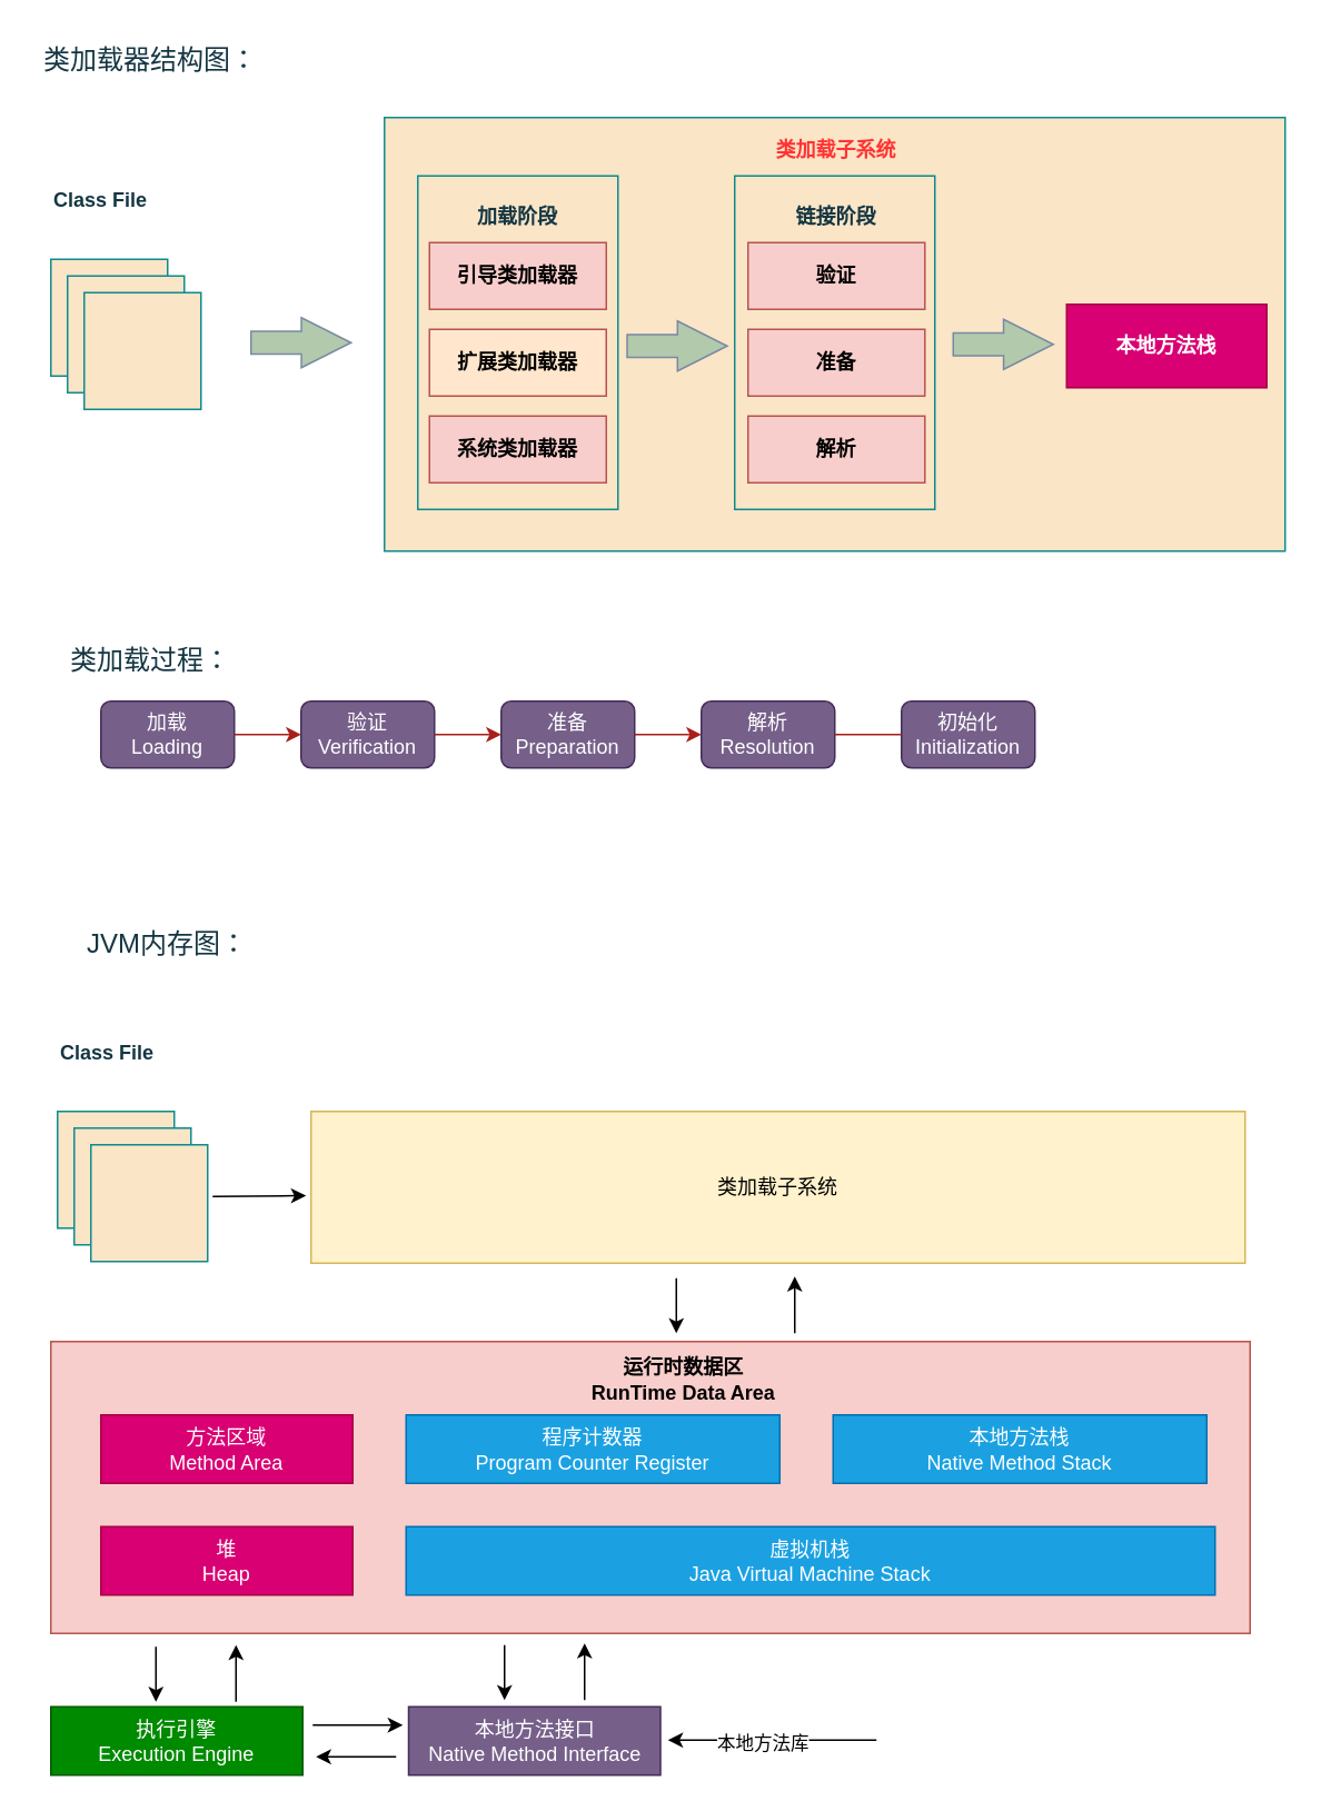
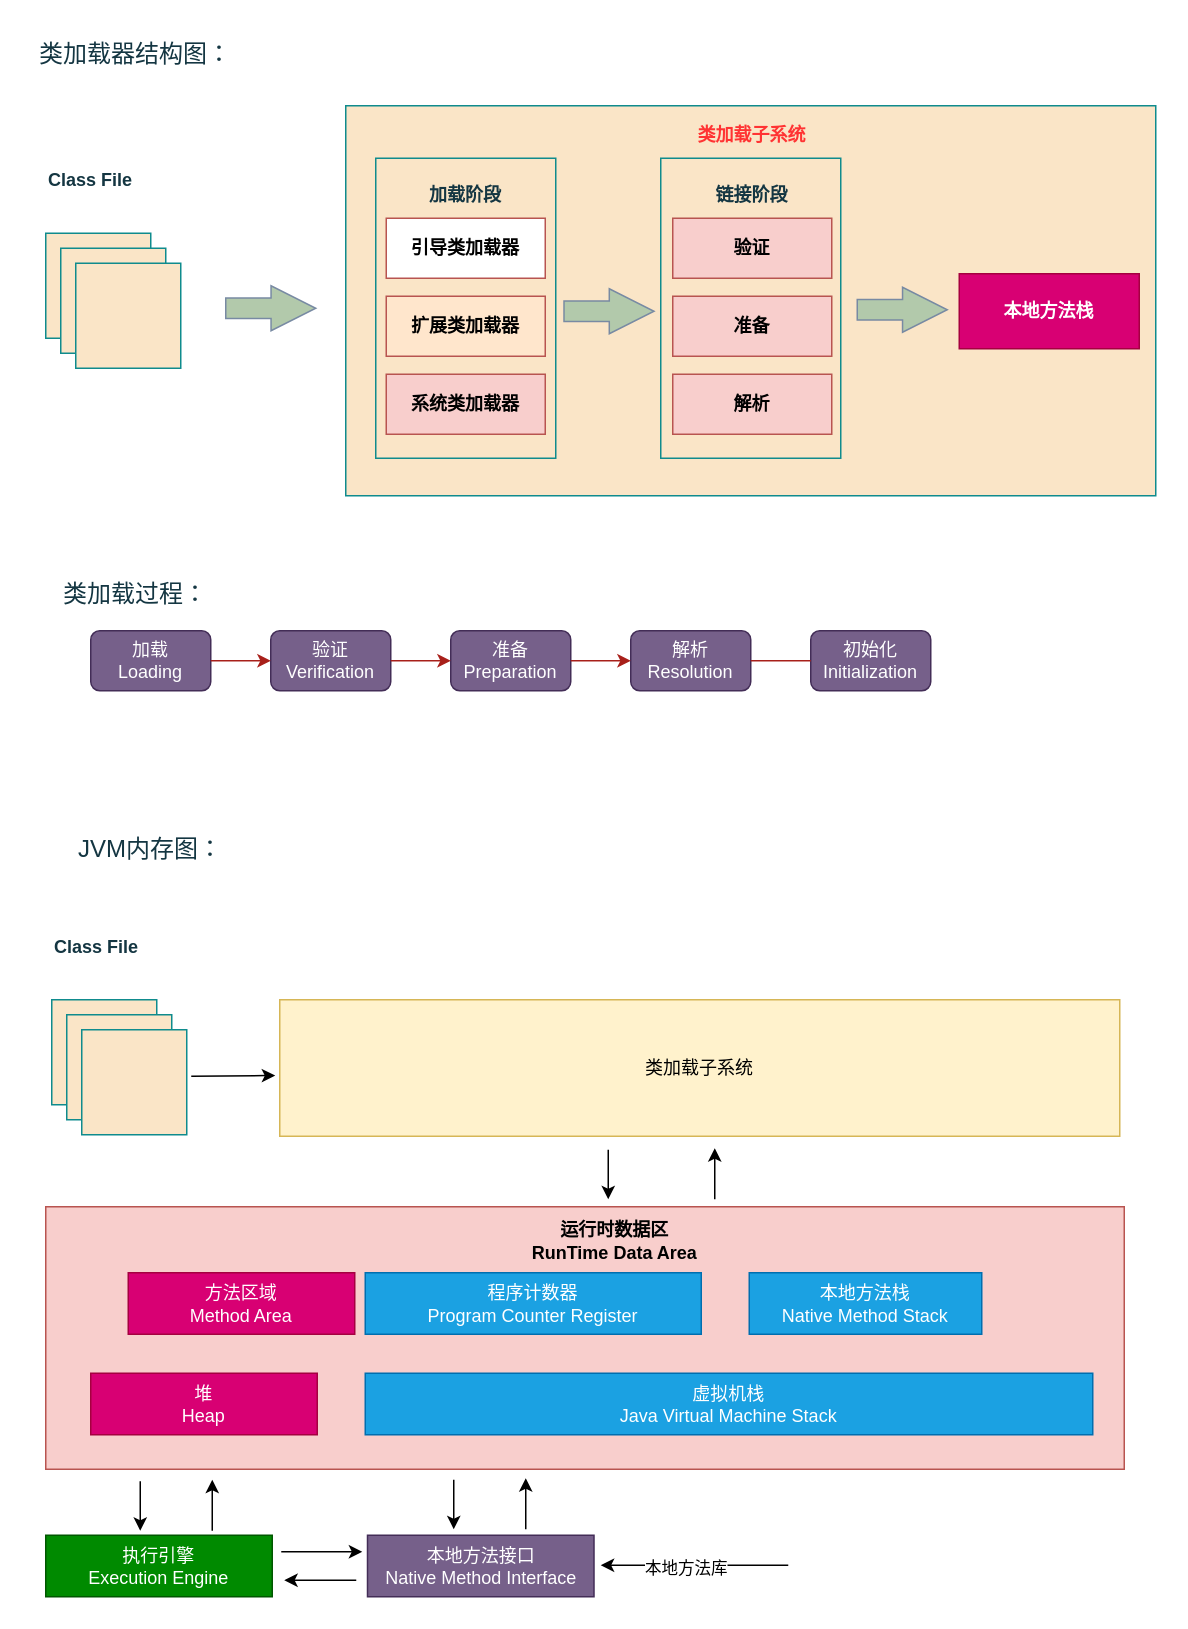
  <mxCell id="0" />
  <mxCell id="1" parent="0" />
  <mxCell id="2" value="" style="group" parent="1" vertex="1" connectable="0"><mxGeometry x="30" y="70" width="740" height="260" as="geometry" /></mxCell>
  <mxCell id="3" value="" style="rounded=0;whiteSpace=wrap;html=1;labelBackgroundColor=none;fillColor=#FAE5C7;strokeColor=#0F8B8D;fontColor=#143642;fontStyle=1" parent="2" vertex="1"><mxGeometry y="85" width="70" height="70" as="geometry" /></mxCell>
  <mxCell id="4" value="" style="rounded=0;whiteSpace=wrap;html=1;labelBackgroundColor=none;fillColor=#FAE5C7;strokeColor=#0F8B8D;fontColor=#143642;fontStyle=1" parent="2" vertex="1"><mxGeometry x="10" y="95" width="70" height="70" as="geometry" /></mxCell>
  <mxCell id="5" value="" style="rounded=0;whiteSpace=wrap;html=1;labelBackgroundColor=none;fillColor=#FAE5C7;strokeColor=#0F8B8D;fontColor=#143642;fontStyle=1" parent="2" vertex="1"><mxGeometry x="20" y="105" width="70" height="70" as="geometry" /></mxCell>
  <mxCell id="6" value="" style="rounded=0;whiteSpace=wrap;html=1;labelBackgroundColor=none;fillColor=#FAE5C7;strokeColor=#0F8B8D;fontColor=#143642;fontStyle=1" parent="2" vertex="1"><mxGeometry x="200" width="540" height="260" as="geometry" /></mxCell>
  <mxCell id="7" value="&lt;font color=&quot;#ff3333&quot;&gt;类加载子系统&lt;/font&gt;" style="text;html=1;strokeColor=none;fillColor=none;align=center;verticalAlign=middle;whiteSpace=wrap;rounded=0;fontStyle=1;labelBackgroundColor=none;fontColor=#143642;" parent="2" vertex="1"><mxGeometry x="421" y="5" width="100" height="30" as="geometry" /></mxCell>
  <mxCell id="8" value="" style="rounded=0;whiteSpace=wrap;html=1;labelBackgroundColor=none;fillColor=#FAE5C7;strokeColor=#0F8B8D;fontColor=#143642;fontStyle=1" parent="2" vertex="1"><mxGeometry x="220" y="35" width="120" height="200" as="geometry" /></mxCell>
  <mxCell id="9" value="" style="rounded=0;whiteSpace=wrap;html=1;labelBackgroundColor=none;fillColor=#FAE5C7;strokeColor=#0F8B8D;fontColor=#143642;fontStyle=1" parent="2" vertex="1"><mxGeometry x="410" y="35" width="120" height="200" as="geometry" /></mxCell>
  <mxCell id="10" value="本地方法栈" style="rounded=0;whiteSpace=wrap;html=1;labelBackgroundColor=none;fillColor=#d80073;strokeColor=#A50040;fontColor=#ffffff;fontStyle=1" parent="2" vertex="1"><mxGeometry x="609" y="112" width="120" height="50" as="geometry" /></mxCell>
  <mxCell id="11" value="加载阶段" style="text;html=1;strokeColor=none;fillColor=none;align=center;verticalAlign=middle;whiteSpace=wrap;rounded=0;labelBackgroundColor=none;fontColor=#143642;fontStyle=1" parent="2" vertex="1"><mxGeometry x="250" y="45" width="60" height="30" as="geometry" /></mxCell>
  <mxCell id="12" value="链接阶段" style="text;html=1;strokeColor=none;fillColor=none;align=center;verticalAlign=middle;whiteSpace=wrap;rounded=0;labelBackgroundColor=none;fontColor=#143642;fontStyle=1" parent="2" vertex="1"><mxGeometry x="441" y="45" width="60" height="30" as="geometry" /></mxCell>
- <mxCell id="13" value="引导类加载器" style="rounded=0;whiteSpace=wrap;html=1;labelBackgroundColor=none;fillColor=#f8cecc;strokeColor=#b85450;fontStyle=1" parent="2" vertex="1"><mxGeometry x="227" y="75" width="106" height="40" as="geometry" /></mxCell>
+ <mxCell id="13" value="引导类加载器" style="rounded=0;whiteSpace=wrap;html=1;labelBackgroundColor=none;fillColor=#ffffff;strokeColor=#b85450;fontStyle=1;" parent="2" vertex="1"><mxGeometry x="227" y="75" width="106" height="40" as="geometry" /></mxCell>
  <mxCell id="14" value="扩展类加载器" style="rounded=0;whiteSpace=wrap;html=1;labelBackgroundColor=none;fillColor=#ffe6cc;strokeColor=#b85450;fontStyle=1;" parent="2" vertex="1"><mxGeometry x="227" y="127" width="106" height="40" as="geometry" /></mxCell>
  <mxCell id="15" value="系统类加载器" style="rounded=0;whiteSpace=wrap;html=1;labelBackgroundColor=none;fillColor=#f8cecc;strokeColor=#b85450;fontStyle=1" parent="2" vertex="1"><mxGeometry x="227" y="179" width="106" height="40" as="geometry" /></mxCell>
  <mxCell id="16" value="验证" style="rounded=0;whiteSpace=wrap;html=1;labelBackgroundColor=none;fillColor=#f8cecc;strokeColor=#b85450;fontStyle=1" parent="2" vertex="1"><mxGeometry x="418" y="75" width="106" height="40" as="geometry" /></mxCell>
  <mxCell id="17" value="准备" style="rounded=0;whiteSpace=wrap;html=1;labelBackgroundColor=none;fillColor=#f8cecc;strokeColor=#b85450;fontStyle=1" parent="2" vertex="1"><mxGeometry x="418" y="127" width="106" height="40" as="geometry" /></mxCell>
  <mxCell id="18" value="解析" style="rounded=0;whiteSpace=wrap;html=1;labelBackgroundColor=none;fillColor=#f8cecc;strokeColor=#b85450;fontStyle=1" parent="2" vertex="1"><mxGeometry x="418" y="179" width="106" height="40" as="geometry" /></mxCell>
  <mxCell id="19" value="Class File" style="text;html=1;strokeColor=none;fillColor=none;align=center;verticalAlign=middle;whiteSpace=wrap;rounded=0;fontColor=#143642;fontStyle=1" parent="2" vertex="1"><mxGeometry y="35" width="60" height="30" as="geometry" /></mxCell>
  <mxCell id="20" value="" style="html=1;shadow=0;dashed=0;align=center;verticalAlign=middle;shape=mxgraph.arrows2.arrow;dy=0.54;dx=29.8;direction=east;notch=0;strokeColor=#788AA3;fontColor=#46495D;fillColor=#B2C9AB;" parent="2" vertex="1"><mxGeometry x="120" y="120" width="60" height="30" as="geometry" /></mxCell>
  <mxCell id="21" value="" style="html=1;shadow=0;dashed=0;align=center;verticalAlign=middle;shape=mxgraph.arrows2.arrow;dy=0.54;dx=29.8;direction=east;notch=0;strokeColor=#788AA3;fontColor=#46495D;fillColor=#B2C9AB;" parent="2" vertex="1"><mxGeometry x="345.5" y="122" width="60" height="30" as="geometry" /></mxCell>
  <mxCell id="22" value="" style="html=1;shadow=0;dashed=0;align=center;verticalAlign=middle;shape=mxgraph.arrows2.arrow;dy=0.54;dx=29.8;direction=east;notch=0;strokeColor=#788AA3;fontColor=#46495D;fillColor=#B2C9AB;" parent="2" vertex="1"><mxGeometry x="541" y="121" width="60" height="30" as="geometry" /></mxCell>
  <mxCell id="23" value="类加载器结构图：" style="text;html=1;strokeColor=none;fillColor=none;align=center;verticalAlign=middle;whiteSpace=wrap;rounded=0;fontColor=#143642;fontSize=16;" parent="1" vertex="1"><mxGeometry x="20" y="20" width="140" height="30" as="geometry" /></mxCell>
  <mxCell id="24" value="" style="group" parent="1" vertex="1" connectable="0"><mxGeometry x="20" y="380" width="600" height="80" as="geometry" /></mxCell>
  <mxCell id="25" value="类加载过程：" style="text;html=1;strokeColor=none;fillColor=none;align=center;verticalAlign=middle;whiteSpace=wrap;rounded=0;fontColor=#143642;fontSize=16;" parent="24" vertex="1"><mxGeometry width="140" height="30" as="geometry" /></mxCell>
  <mxCell id="26" value="加载&lt;br&gt;Loading" style="rounded=1;whiteSpace=wrap;html=1;strokeColor=#432D57;fontColor=#ffffff;fillColor=#76608a;" parent="24" vertex="1"><mxGeometry x="40" y="40" width="80" height="40" as="geometry" /></mxCell>
  <mxCell id="27" value="验证&lt;br&gt;Verification" style="rounded=1;whiteSpace=wrap;html=1;strokeColor=#432D57;fontColor=#ffffff;fillColor=#76608a;" parent="24" vertex="1"><mxGeometry x="160" y="40" width="80" height="40" as="geometry" /></mxCell>
  <mxCell id="28" value="" style="edgeStyle=orthogonalEdgeStyle;rounded=0;orthogonalLoop=1;jettySize=auto;html=1;strokeColor=#A8201A;fontColor=#143642;fillColor=#FAE5C7;" parent="24" source="26" target="27" edge="1"><mxGeometry relative="1" as="geometry" /></mxCell>
  <mxCell id="29" value="准备&lt;br&gt;Preparation" style="rounded=1;whiteSpace=wrap;html=1;strokeColor=#432D57;fontColor=#ffffff;fillColor=#76608a;" parent="24" vertex="1"><mxGeometry x="280" y="40" width="80" height="40" as="geometry" /></mxCell>
  <mxCell id="30" value="" style="edgeStyle=orthogonalEdgeStyle;rounded=0;orthogonalLoop=1;jettySize=auto;html=1;strokeColor=#A8201A;fontColor=#143642;fillColor=#FAE5C7;" parent="24" source="27" target="29" edge="1"><mxGeometry relative="1" as="geometry" /></mxCell>
  <mxCell id="31" value="解析&lt;br&gt;Resolution" style="rounded=1;whiteSpace=wrap;html=1;strokeColor=#432D57;fontColor=#ffffff;fillColor=#76608a;" parent="24" vertex="1"><mxGeometry x="400" y="40" width="80" height="40" as="geometry" /></mxCell>
  <mxCell id="32" value="" style="edgeStyle=orthogonalEdgeStyle;rounded=0;orthogonalLoop=1;jettySize=auto;html=1;strokeColor=#A8201A;fontColor=#143642;fillColor=#FAE5C7;" parent="24" source="29" target="31" edge="1"><mxGeometry relative="1" as="geometry" /></mxCell>
  <mxCell id="33" value="初始化&lt;br&gt;Initialization" style="rounded=1;whiteSpace=wrap;html=1;strokeColor=#432D57;fontColor=#ffffff;fillColor=#76608a;" parent="24" vertex="1"><mxGeometry x="520" y="40" width="80" height="40" as="geometry" /></mxCell>
  <mxCell id="34" value="" style="edgeStyle=orthogonalEdgeStyle;rounded=0;orthogonalLoop=1;jettySize=auto;html=1;strokeColor=#A8201A;fontColor=#143642;fillColor=#FAE5C7;endArrow=none;" parent="24" source="31" target="33" edge="1"><mxGeometry relative="1" as="geometry" /></mxCell>
  <mxCell id="35" value="JVM内存图：" style="text;html=1;strokeColor=none;fillColor=none;align=center;verticalAlign=middle;whiteSpace=wrap;rounded=0;fontColor=#143642;fontSize=16;" vertex="1" parent="1"><mxGeometry x="30" y="550" width="140" height="30" as="geometry" /></mxCell>
  <mxCell id="36" value="" style="rounded=0;whiteSpace=wrap;html=1;labelBackgroundColor=none;fillColor=#FAE5C7;strokeColor=#0F8B8D;fontColor=#143642;fontStyle=1" vertex="1" parent="1"><mxGeometry x="34" y="666" width="70" height="70" as="geometry" /></mxCell>
  <mxCell id="37" value="" style="rounded=0;whiteSpace=wrap;html=1;labelBackgroundColor=none;fillColor=#FAE5C7;strokeColor=#0F8B8D;fontColor=#143642;fontStyle=1" vertex="1" parent="1"><mxGeometry x="44" y="676" width="70" height="70" as="geometry" /></mxCell>
  <mxCell id="38" value="" style="rounded=0;whiteSpace=wrap;html=1;labelBackgroundColor=none;fillColor=#FAE5C7;strokeColor=#0F8B8D;fontColor=#143642;fontStyle=1" vertex="1" parent="1"><mxGeometry x="54" y="686" width="70" height="70" as="geometry" /></mxCell>
  <mxCell id="39" value="Class File" style="text;html=1;strokeColor=none;fillColor=none;align=center;verticalAlign=middle;whiteSpace=wrap;rounded=0;fontColor=#143642;fontStyle=1" vertex="1" parent="1"><mxGeometry x="34" y="616" width="60" height="30" as="geometry" /></mxCell>
  <mxCell id="40" value="类加载子系统" style="rounded=0;whiteSpace=wrap;html=1;fillColor=#fff2cc;strokeColor=#d6b656;" vertex="1" parent="1"><mxGeometry x="186" y="666" width="560" height="91" as="geometry" /></mxCell>
  <mxCell id="41" value="" style="rounded=0;whiteSpace=wrap;html=1;fillColor=#f8cecc;strokeColor=#b85450;" vertex="1" parent="1"><mxGeometry x="30" y="804" width="719" height="175" as="geometry" /></mxCell>
  <mxCell id="42" value="&lt;b&gt;运行时数据区&lt;br&gt;RunTime Data Area&lt;/b&gt;" style="text;html=1;align=center;verticalAlign=middle;whiteSpace=wrap;rounded=0;" vertex="1" parent="1"><mxGeometry x="336.5" y="812" width="144.5" height="30" as="geometry" /></mxCell>
- <mxCell id="43" value="方法区域&lt;br&gt;Method Area" style="rounded=0;whiteSpace=wrap;html=1;fillColor=#d80073;fontColor=#ffffff;strokeColor=#A50040;" vertex="1" parent="1"><mxGeometry x="60" y="848" width="151" height="41" as="geometry" /></mxCell>
+ <mxCell id="43" value="方法区域&lt;br&gt;Method Area" style="rounded=0;whiteSpace=wrap;html=1;fillColor=#d80073;fontColor=#ffffff;strokeColor=#A50040;" vertex="1" parent="1"><mxGeometry x="85" y="848" width="151" height="41" as="geometry" /></mxCell>
  <mxCell id="44" value="堆&lt;br&gt;Heap" style="rounded=0;whiteSpace=wrap;html=1;fillColor=#d80073;fontColor=#ffffff;strokeColor=#A50040;" vertex="1" parent="1"><mxGeometry x="60" y="915" width="151" height="41" as="geometry" /></mxCell>
  <mxCell id="45" value="程序计数器&lt;br&gt;Program Counter Register" style="rounded=0;whiteSpace=wrap;html=1;fillColor=#1ba1e2;fontColor=#ffffff;strokeColor=#006EAF;" vertex="1" parent="1"><mxGeometry x="243" y="848" width="224" height="41" as="geometry" /></mxCell>
- <mxCell id="46" value="本地方法栈&lt;br&gt;Native Method Stack" style="rounded=0;whiteSpace=wrap;html=1;fillColor=#1ba1e2;fontColor=#ffffff;strokeColor=#006EAF;" vertex="1" parent="1"><mxGeometry x="499" y="848" width="224" height="41" as="geometry" /></mxCell>
+ <mxCell id="46" value="本地方法栈&lt;br&gt;Native Method Stack" style="rounded=0;whiteSpace=wrap;html=1;fillColor=#1ba1e2;fontColor=#ffffff;strokeColor=#006EAF;" vertex="1" parent="1"><mxGeometry x="499" y="848" width="155" height="41" as="geometry" /></mxCell>
  <mxCell id="47" value="虚拟机栈&lt;br&gt;Java Virtual Machine Stack" style="rounded=0;whiteSpace=wrap;html=1;fillColor=#1ba1e2;fontColor=#ffffff;strokeColor=#006EAF;" vertex="1" parent="1"><mxGeometry x="243" y="915" width="485" height="41" as="geometry" /></mxCell>
  <mxCell id="48" value="执行引擎&lt;br&gt;Execution Engine" style="rounded=0;whiteSpace=wrap;html=1;fillColor=#008a00;fontColor=#ffffff;strokeColor=#005700;" vertex="1" parent="1"><mxGeometry x="30" y="1023" width="151" height="41" as="geometry" /></mxCell>
  <mxCell id="49" value="本地方法接口&lt;br&gt;Native Method Interface" style="rounded=0;whiteSpace=wrap;html=1;fillColor=#76608a;fontColor=#ffffff;strokeColor=#432D57;" vertex="1" parent="1"><mxGeometry x="244.5" y="1023" width="151" height="41" as="geometry" /></mxCell>
  <mxCell id="50" value="" style="endArrow=classic;html=1;rounded=0;entryX=0;entryY=0.5;entryDx=0;entryDy=0;" edge="1" parent="1"><mxGeometry width="50" height="50" relative="1" as="geometry"><mxPoint x="127" y="717" as="sourcePoint" /><mxPoint x="183" y="716.5" as="targetPoint" /></mxGeometry></mxCell>
  <mxCell id="51" value="" style="endArrow=classic;html=1;rounded=0;" edge="1" parent="1"><mxGeometry width="50" height="50" relative="1" as="geometry"><mxPoint x="405" y="766" as="sourcePoint" /><mxPoint x="405" y="799" as="targetPoint" /></mxGeometry></mxCell>
  <mxCell id="52" value="" style="endArrow=classic;html=1;rounded=0;" edge="1" parent="1"><mxGeometry width="50" height="50" relative="1" as="geometry"><mxPoint x="476" y="799" as="sourcePoint" /><mxPoint x="476" y="765" as="targetPoint" /></mxGeometry></mxCell>
  <mxCell id="53" value="" style="endArrow=classic;html=1;rounded=0;" edge="1" parent="1"><mxGeometry width="50" height="50" relative="1" as="geometry"><mxPoint x="93" y="987" as="sourcePoint" /><mxPoint x="93" y="1020" as="targetPoint" /></mxGeometry></mxCell>
  <mxCell id="54" value="" style="endArrow=classic;html=1;rounded=0;" edge="1" parent="1"><mxGeometry width="50" height="50" relative="1" as="geometry"><mxPoint x="141" y="1020" as="sourcePoint" /><mxPoint x="141" y="986" as="targetPoint" /></mxGeometry></mxCell>
  <mxCell id="55" value="" style="endArrow=classic;html=1;rounded=0;" edge="1" parent="1"><mxGeometry width="50" height="50" relative="1" as="geometry"><mxPoint x="302" y="986" as="sourcePoint" /><mxPoint x="302" y="1019" as="targetPoint" /></mxGeometry></mxCell>
  <mxCell id="56" value="" style="endArrow=classic;html=1;rounded=0;" edge="1" parent="1"><mxGeometry width="50" height="50" relative="1" as="geometry"><mxPoint x="350" y="1019" as="sourcePoint" /><mxPoint x="350" y="985" as="targetPoint" /></mxGeometry></mxCell>
  <mxCell id="57" value="" style="endArrow=classic;html=1;rounded=0;" edge="1" parent="1"><mxGeometry width="50" height="50" relative="1" as="geometry"><mxPoint x="187" y="1034" as="sourcePoint" /><mxPoint x="241" y="1034" as="targetPoint" /></mxGeometry></mxCell>
  <mxCell id="58" value="" style="endArrow=classic;html=1;rounded=0;" edge="1" parent="1"><mxGeometry width="50" height="50" relative="1" as="geometry"><mxPoint x="237" y="1053" as="sourcePoint" /><mxPoint x="189" y="1053" as="targetPoint" /></mxGeometry></mxCell>
  <mxCell id="59" value="" style="endArrow=classic;html=1;rounded=0;" edge="1" parent="1"><mxGeometry width="50" height="50" relative="1" as="geometry"><mxPoint x="525" y="1043" as="sourcePoint" /><mxPoint x="400" y="1043" as="targetPoint" /></mxGeometry></mxCell>
  <mxCell id="60" value="本地方法库" style="edgeLabel;html=1;align=center;verticalAlign=middle;resizable=0;points=[];" vertex="1" connectable="0" parent="59"><mxGeometry x="0.216" y="2" relative="1" as="geometry"><mxPoint x="7" y="-1" as="offset" /></mxGeometry></mxCell>
